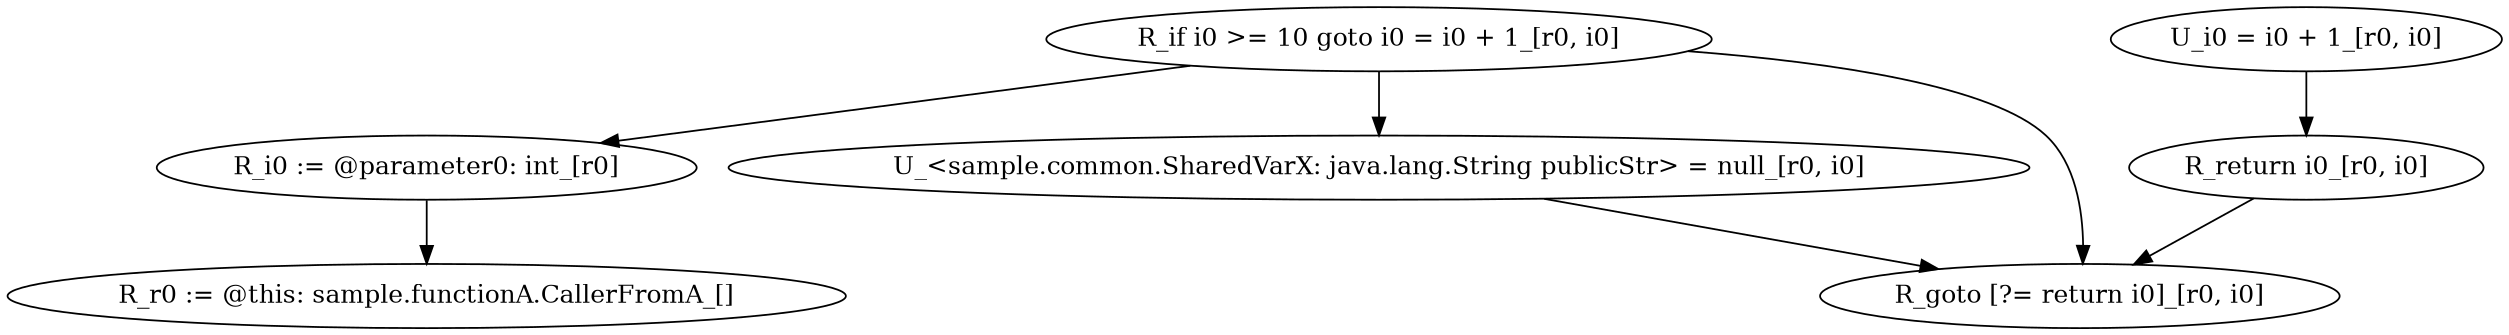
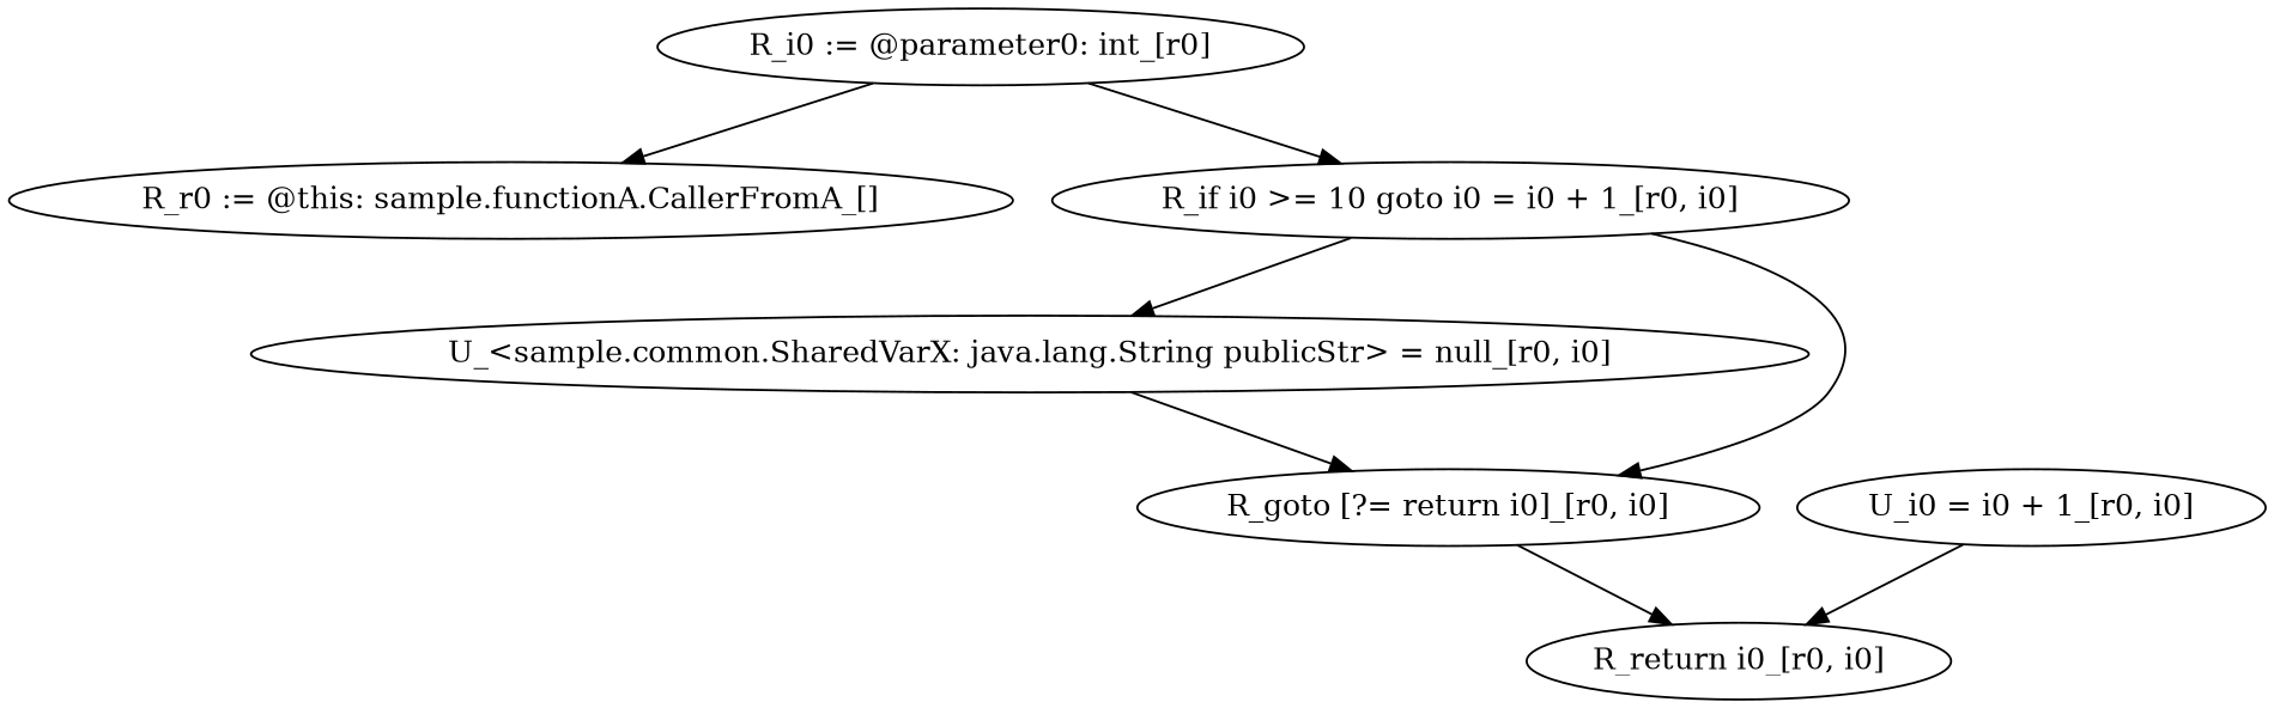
  digraph {
    "R_i0 := @parameter0: int_[r0]"
    "R_r0 := @this: sample.functionA.CallerFromA_[]"
    "R_if i0 >= 10 goto i0 = i0 + 1_[r0, i0]"
    "U_<sample.common.SharedVarX: java.lang.String publicStr> = null_[r0, i0]"
    "R_goto [?= return i0]_[r0, i0]"
    "U_i0 = i0 + 1_[r0, i0]"
    "R_return i0_[r0, i0]"
    "R_i0 := @parameter0: int_[r0]" -> "R_r0 := @this: sample.functionA.CallerFromA_[]"
-   "R_if i0 >= 10 goto i0 = i0 + 1_[r0, i0]" -> "R_i0 := @parameter0: int_[r0]"
+   "R_i0 := @parameter0: int_[r0]" -> "R_if i0 >= 10 goto i0 = i0 + 1_[r0, i0]"
    "R_if i0 >= 10 goto i0 = i0 + 1_[r0, i0]" -> "U_<sample.common.SharedVarX: java.lang.String publicStr> = null_[r0, i0]"
    "R_if i0 >= 10 goto i0 = i0 + 1_[r0, i0]" -> "R_goto [?= return i0]_[r0, i0]"
    "U_<sample.common.SharedVarX: java.lang.String publicStr> = null_[r0, i0]" -> "R_goto [?= return i0]_[r0, i0]"
-   "R_return i0_[r0, i0]" -> "R_goto [?= return i0]_[r0, i0]"
+   "R_goto [?= return i0]_[r0, i0]" -> "R_return i0_[r0, i0]"
    "U_i0 = i0 + 1_[r0, i0]" -> "R_return i0_[r0, i0]"
  }
